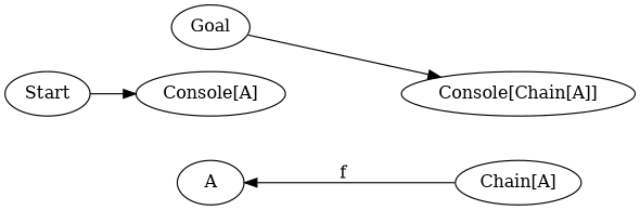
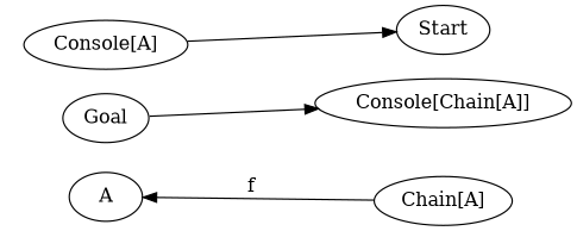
  digraph {
    rankdir=LR
    n1 [label="Console[A]"]
    A
    n3 [label="Chain[A]"]
    n4 [label="Console[Chain[A]]"]
    Start
    Goal
    subgraph sub_1 {
      rank=same
      n1
      A
    }
    subgraph sub_2 {
      rank=same
      n3
      n4
    }
    n1 -> A [dir=back style=invis]
    n1 -> n4 [label="_.map(f)" style=invis]
    n3 -> A [label=f]
    n4 -> n3 [dir=back style=invis]
-   Start -> n1
+   n1 -> Start
    Goal -> n4
  }
